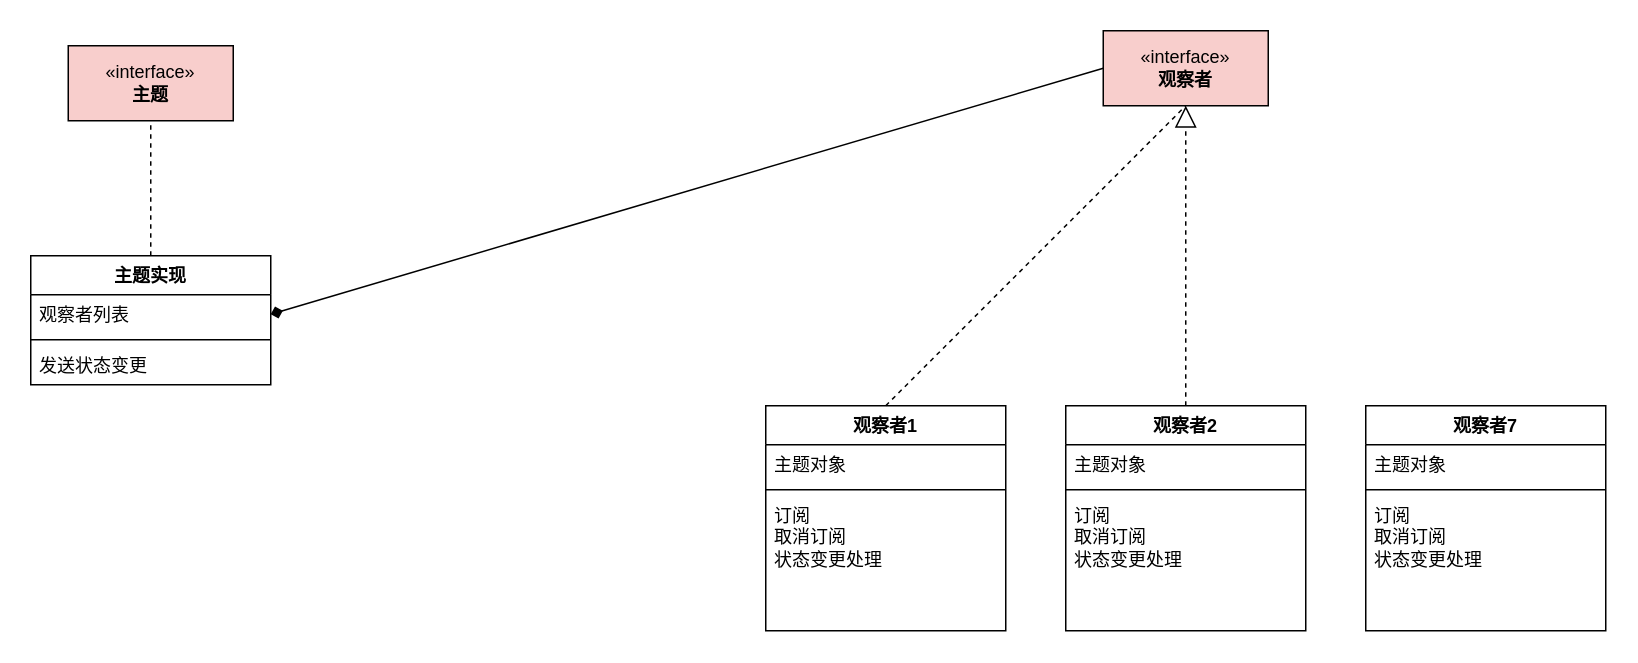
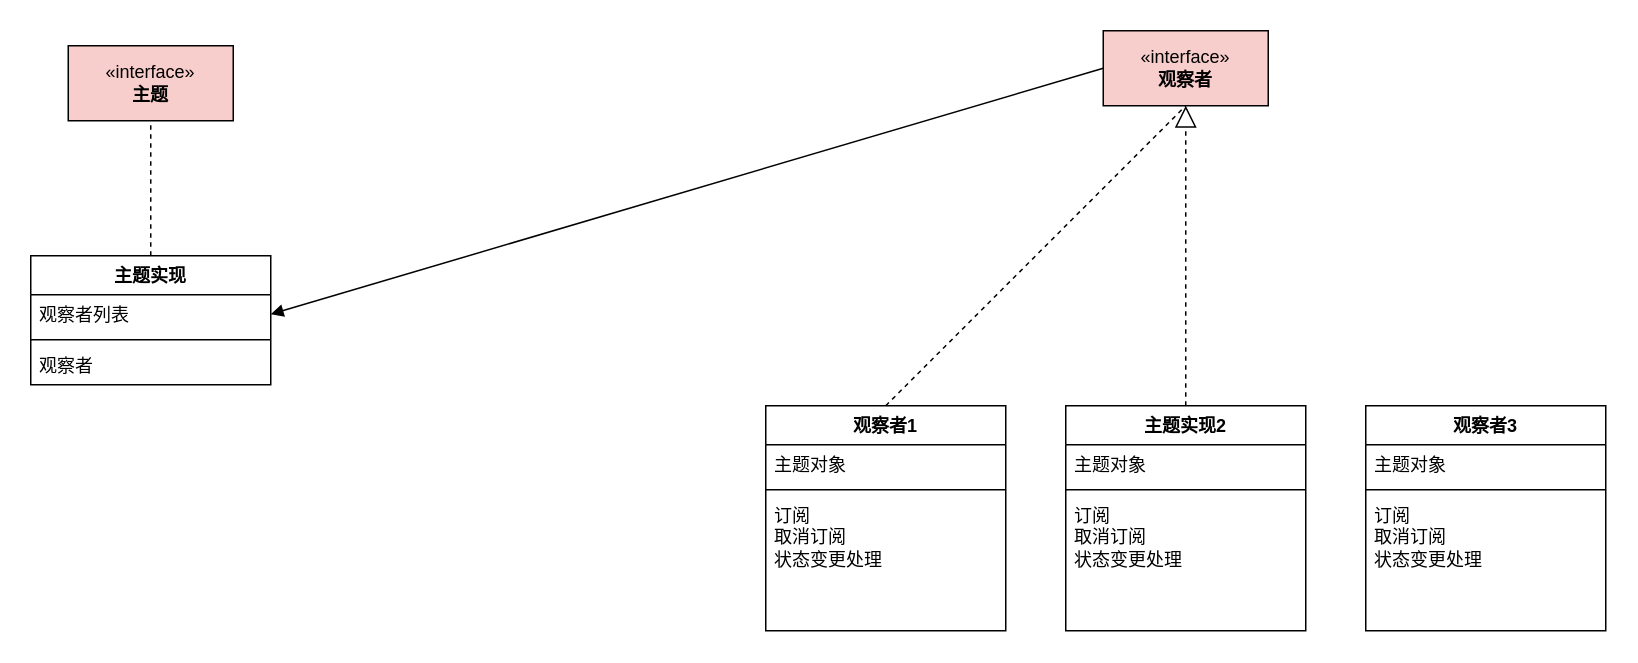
  <mxCell id="0" />
  <mxCell id="1" parent="0" />
  <mxCell id="2" value="«interface»&lt;br&gt;&lt;b&gt;主题&lt;/b&gt;" style="html=1;whiteSpace=wrap;fillColor=#f8cecc;" vertex="1" parent="1"><mxGeometry x="45" y="30" width="110" height="50" as="geometry" /></mxCell>
  <mxCell id="3" value="主题实现" style="swimlane;fontStyle=1;align=center;verticalAlign=top;childLayout=stackLayout;horizontal=1;startSize=26;horizontalStack=0;resizeParent=1;resizeParentMax=0;resizeLast=0;collapsible=1;marginBottom=0;whiteSpace=wrap;html=1;" vertex="1" parent="1"><mxGeometry x="20" y="170" width="160" height="86" as="geometry" /></mxCell>
  <mxCell id="4" value="观察者列表" style="text;strokeColor=none;fillColor=none;align=left;verticalAlign=top;spacingLeft=4;spacingRight=4;overflow=hidden;rotatable=0;points=[[0,0.5],[1,0.5]];portConstraint=eastwest;whiteSpace=wrap;html=1;" vertex="1" parent="3"><mxGeometry y="26" width="160" height="26" as="geometry" /></mxCell>
  <mxCell id="5" value="" style="line;strokeWidth=1;fillColor=none;align=left;verticalAlign=middle;spacingTop=-1;spacingLeft=3;spacingRight=3;rotatable=0;labelPosition=right;points=[];portConstraint=eastwest;strokeColor=inherit;" vertex="1" parent="3"><mxGeometry y="52" width="160" height="8" as="geometry" /></mxCell>
- <mxCell id="6" value="发送状态变更" style="text;strokeColor=none;fillColor=none;align=left;verticalAlign=top;spacingLeft=4;spacingRight=4;overflow=hidden;rotatable=0;points=[[0,0.5],[1,0.5]];portConstraint=eastwest;whiteSpace=wrap;html=1;" vertex="1" parent="3"><mxGeometry y="60" width="160" height="26" as="geometry" /></mxCell>
+ <mxCell id="6" value="观察者" style="text;strokeColor=none;fillColor=none;align=left;verticalAlign=top;spacingLeft=4;spacingRight=4;overflow=hidden;rotatable=0;points=[[0,0.5],[1,0.5]];portConstraint=eastwest;whiteSpace=wrap;html=1;" vertex="1" parent="3"><mxGeometry y="60" width="160" height="26" as="geometry" /></mxCell>
  <mxCell id="7" value="" style="endArrow=none;dashed=1;endFill=0;endSize=12;html=1;rounded=0;exitX=0.5;exitY=0;exitDx=0;exitDy=0;entryX=0.5;entryY=1;entryDx=0;entryDy=0;" edge="1" parent="1" source="3" target="2"><mxGeometry width="160" relative="1" as="geometry"><mxPoint x="70" y="330" as="sourcePoint" /><mxPoint x="230" y="330" as="targetPoint" /></mxGeometry></mxCell>
  <mxCell id="8" value="«interface»&lt;br&gt;&lt;b&gt;观察者&lt;/b&gt;" style="html=1;whiteSpace=wrap;fillColor=#f8cecc;" vertex="1" parent="1"><mxGeometry x="735" y="20" width="110" height="50" as="geometry" /></mxCell>
  <mxCell id="9" value="观察者1" style="swimlane;fontStyle=1;align=center;verticalAlign=top;childLayout=stackLayout;horizontal=1;startSize=26;horizontalStack=0;resizeParent=1;resizeParentMax=0;resizeLast=0;collapsible=1;marginBottom=0;whiteSpace=wrap;html=1;" vertex="1" parent="1"><mxGeometry x="510" y="270" width="160" height="150" as="geometry" /></mxCell>
  <mxCell id="10" value="主题对象" style="text;strokeColor=none;fillColor=none;align=left;verticalAlign=top;spacingLeft=4;spacingRight=4;overflow=hidden;rotatable=0;points=[[0,0.5],[1,0.5]];portConstraint=eastwest;whiteSpace=wrap;html=1;" vertex="1" parent="9"><mxGeometry y="26" width="160" height="26" as="geometry" /></mxCell>
  <mxCell id="11" value="" style="line;strokeWidth=1;fillColor=none;align=left;verticalAlign=middle;spacingTop=-1;spacingLeft=3;spacingRight=3;rotatable=0;labelPosition=right;points=[];portConstraint=eastwest;strokeColor=inherit;" vertex="1" parent="9"><mxGeometry y="52" width="160" height="8" as="geometry" /></mxCell>
  <mxCell id="12" value="订阅&lt;div&gt;取消订阅&lt;br&gt;状态变更处理&lt;/div&gt;" style="text;strokeColor=none;fillColor=none;align=left;verticalAlign=top;spacingLeft=4;spacingRight=4;overflow=hidden;rotatable=0;points=[[0,0.5],[1,0.5]];portConstraint=eastwest;whiteSpace=wrap;html=1;" vertex="1" parent="9"><mxGeometry y="60" width="160" height="90" as="geometry" /></mxCell>
  <mxCell id="13" value="" style="endArrow=none;dashed=1;endFill=0;endSize=12;html=1;rounded=0;exitX=0.5;exitY=0;exitDx=0;exitDy=0;entryX=0.5;entryY=1;entryDx=0;entryDy=0;" edge="1" parent="1" source="9" target="8"><mxGeometry width="160" relative="1" as="geometry"><mxPoint x="560" y="320" as="sourcePoint" /><mxPoint x="720" y="320" as="targetPoint" /></mxGeometry></mxCell>
- <mxCell id="14" value="观察者2" style="swimlane;fontStyle=1;align=center;verticalAlign=top;childLayout=stackLayout;horizontal=1;startSize=26;horizontalStack=0;resizeParent=1;resizeParentMax=0;resizeLast=0;collapsible=1;marginBottom=0;whiteSpace=wrap;html=1;" vertex="1" parent="1"><mxGeometry x="710" y="270" width="160" height="150" as="geometry" /></mxCell>
+ <mxCell id="14" value="主题实现2" style="swimlane;fontStyle=1;align=center;verticalAlign=top;childLayout=stackLayout;horizontal=1;startSize=26;horizontalStack=0;resizeParent=1;resizeParentMax=0;resizeLast=0;collapsible=1;marginBottom=0;whiteSpace=wrap;html=1;" vertex="1" parent="1"><mxGeometry x="710" y="270" width="160" height="150" as="geometry" /></mxCell>
  <mxCell id="15" value="主题对象" style="text;strokeColor=none;fillColor=none;align=left;verticalAlign=top;spacingLeft=4;spacingRight=4;overflow=hidden;rotatable=0;points=[[0,0.5],[1,0.5]];portConstraint=eastwest;whiteSpace=wrap;html=1;" vertex="1" parent="14"><mxGeometry y="26" width="160" height="26" as="geometry" /></mxCell>
  <mxCell id="16" value="" style="line;strokeWidth=1;fillColor=none;align=left;verticalAlign=middle;spacingTop=-1;spacingLeft=3;spacingRight=3;rotatable=0;labelPosition=right;points=[];portConstraint=eastwest;strokeColor=inherit;" vertex="1" parent="14"><mxGeometry y="52" width="160" height="8" as="geometry" /></mxCell>
  <mxCell id="17" value="订阅&lt;div&gt;取消订阅&lt;br&gt;状态变更处理&lt;/div&gt;" style="text;strokeColor=none;fillColor=none;align=left;verticalAlign=top;spacingLeft=4;spacingRight=4;overflow=hidden;rotatable=0;points=[[0,0.5],[1,0.5]];portConstraint=eastwest;whiteSpace=wrap;html=1;" vertex="1" parent="14"><mxGeometry y="60" width="160" height="90" as="geometry" /></mxCell>
- <mxCell id="18" value="观察者7" style="swimlane;fontStyle=1;align=center;verticalAlign=top;childLayout=stackLayout;horizontal=1;startSize=26;horizontalStack=0;resizeParent=1;resizeParentMax=0;resizeLast=0;collapsible=1;marginBottom=0;whiteSpace=wrap;html=1;" vertex="1" parent="1"><mxGeometry x="910" y="270" width="160" height="150" as="geometry" /></mxCell>
+ <mxCell id="18" value="观察者3" style="swimlane;fontStyle=1;align=center;verticalAlign=top;childLayout=stackLayout;horizontal=1;startSize=26;horizontalStack=0;resizeParent=1;resizeParentMax=0;resizeLast=0;collapsible=1;marginBottom=0;whiteSpace=wrap;html=1;" vertex="1" parent="1"><mxGeometry x="910" y="270" width="160" height="150" as="geometry" /></mxCell>
  <mxCell id="19" value="主题对象" style="text;strokeColor=none;fillColor=none;align=left;verticalAlign=top;spacingLeft=4;spacingRight=4;overflow=hidden;rotatable=0;points=[[0,0.5],[1,0.5]];portConstraint=eastwest;whiteSpace=wrap;html=1;" vertex="1" parent="18"><mxGeometry y="26" width="160" height="26" as="geometry" /></mxCell>
  <mxCell id="20" value="" style="line;strokeWidth=1;fillColor=none;align=left;verticalAlign=middle;spacingTop=-1;spacingLeft=3;spacingRight=3;rotatable=0;labelPosition=right;points=[];portConstraint=eastwest;strokeColor=inherit;" vertex="1" parent="18"><mxGeometry y="52" width="160" height="8" as="geometry" /></mxCell>
  <mxCell id="21" value="订阅&lt;div&gt;取消订阅&lt;br&gt;状态变更处理&lt;/div&gt;" style="text;strokeColor=none;fillColor=none;align=left;verticalAlign=top;spacingLeft=4;spacingRight=4;overflow=hidden;rotatable=0;points=[[0,0.5],[1,0.5]];portConstraint=eastwest;whiteSpace=wrap;html=1;" vertex="1" parent="18"><mxGeometry y="60" width="160" height="90" as="geometry" /></mxCell>
  <mxCell id="22" value="" style="endArrow=block;dashed=1;endFill=0;endSize=12;html=1;rounded=0;exitX=0.5;exitY=0;exitDx=0;exitDy=0;" edge="1" parent="1" source="14"><mxGeometry width="160" relative="1" as="geometry"><mxPoint x="600" y="170" as="sourcePoint" /><mxPoint x="790" y="70" as="targetPoint" /></mxGeometry></mxCell>
- <mxCell id="23" value="" style="html=1;verticalAlign=bottom;endArrow=diamond;curved=0;rounded=0;exitX=0;exitY=0.5;exitDx=0;exitDy=0;entryX=1;entryY=0.5;entryDx=0;entryDy=0;" edge="1" parent="1" source="8" target="4"><mxGeometry width="80" relative="1" as="geometry"><mxPoint x="440" y="110" as="sourcePoint" /><mxPoint x="520" y="110" as="targetPoint" /></mxGeometry></mxCell>
+ <mxCell id="23" value="" style="html=1;verticalAlign=bottom;endArrow=block;curved=0;rounded=0;exitX=0;exitY=0.5;exitDx=0;exitDy=0;entryX=1;entryY=0.5;entryDx=0;entryDy=0;" edge="1" parent="1" source="8" target="4"><mxGeometry width="80" relative="1" as="geometry"><mxPoint x="440" y="110" as="sourcePoint" /><mxPoint x="520" y="110" as="targetPoint" /></mxGeometry></mxCell>
